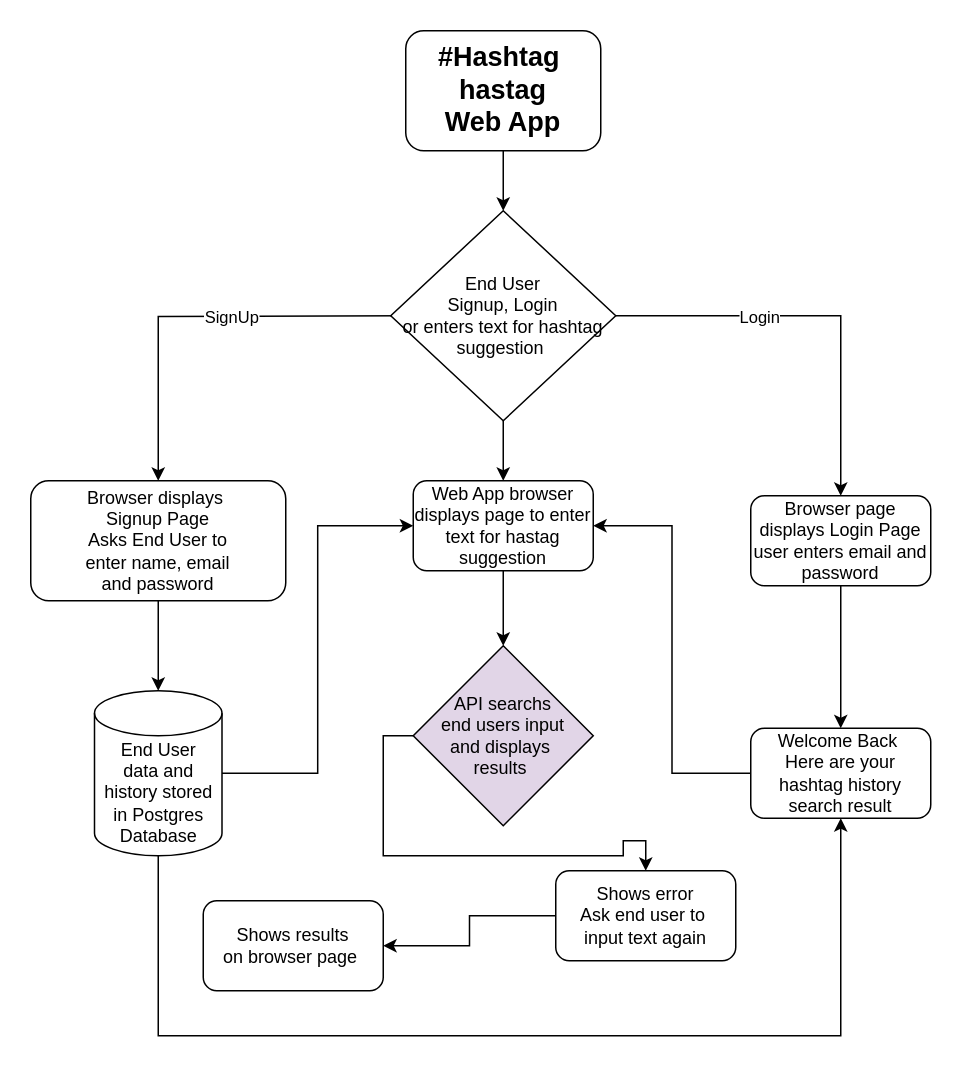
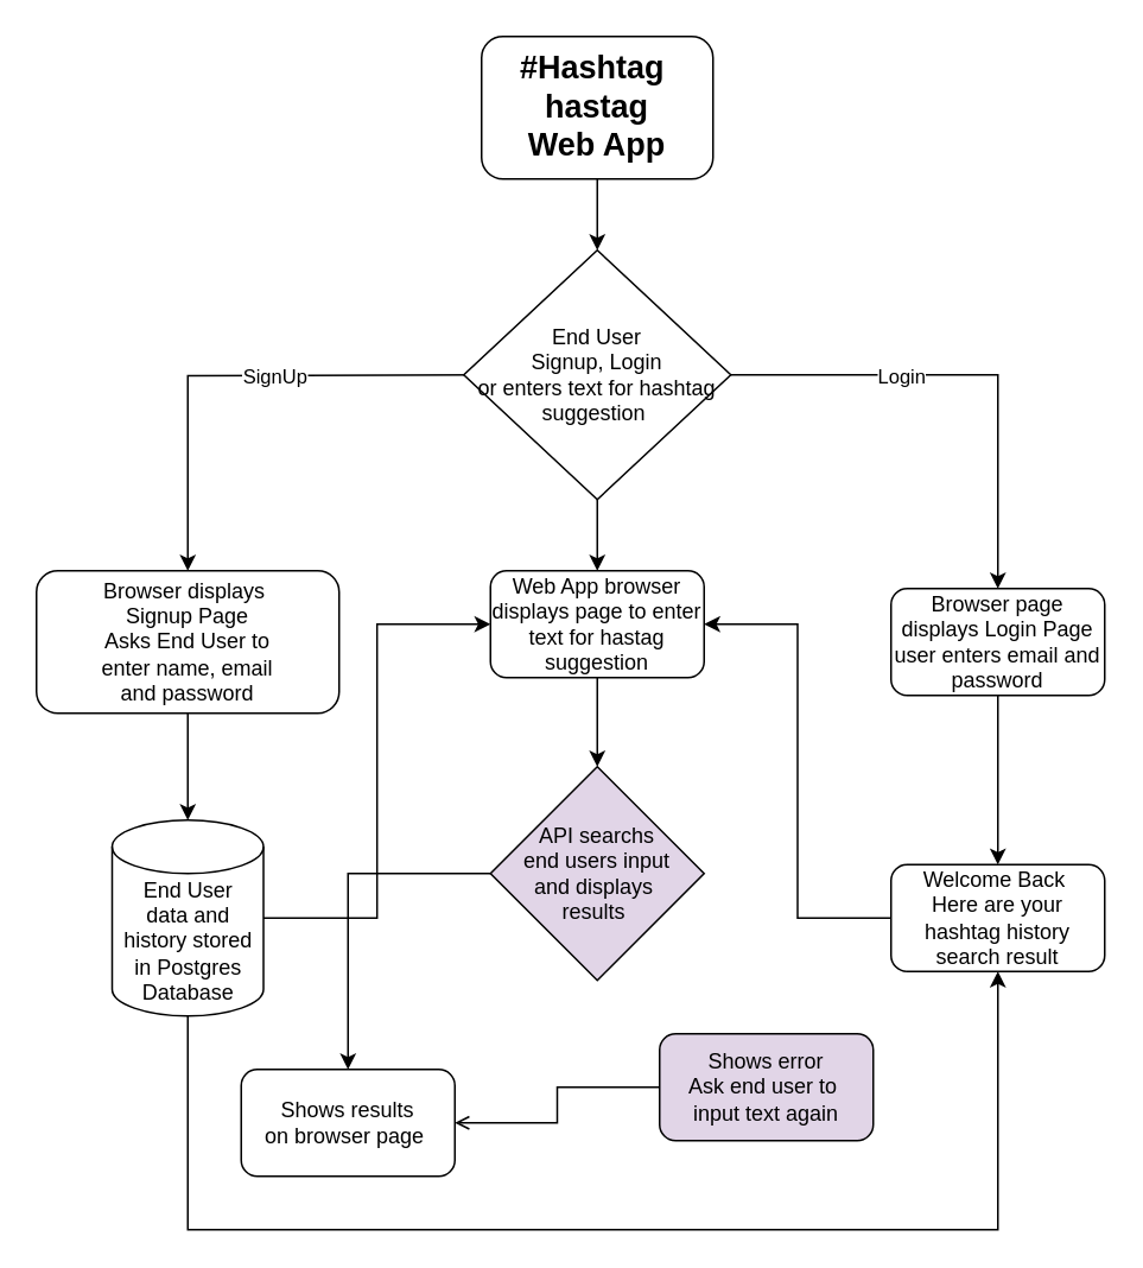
  <mxCell id="0" />
  <mxCell id="1" parent="0" />
  <mxCell id="2" style="edgeStyle=orthogonalEdgeStyle;rounded=0;orthogonalLoop=1;jettySize=auto;html=1;exitX=0.5;exitY=1;exitDx=0;exitDy=0;" parent="1" source="3" target="9" edge="1"><mxGeometry relative="1" as="geometry" /></mxCell>
  <mxCell id="3" value="&lt;h2&gt;#Hashtag&amp;nbsp; hastag&lt;br&gt;Web App&lt;/h2&gt;" style="rounded=1;whiteSpace=wrap;html=1;" parent="1" vertex="1"><mxGeometry x="270" y="20" width="130" height="80" as="geometry" /></mxCell>
  <mxCell id="4" style="edgeStyle=orthogonalEdgeStyle;rounded=0;orthogonalLoop=1;jettySize=auto;html=1;exitX=0;exitY=0.5;exitDx=0;exitDy=0;entryX=0.5;entryY=0;entryDx=0;entryDy=0;" parent="1" target="18" edge="1"><mxGeometry relative="1" as="geometry"><mxPoint x="80" y="280" as="targetPoint" /><mxPoint x="270" y="210" as="sourcePoint" /></mxGeometry></mxCell>
  <mxCell id="5" value="SignUp" style="edgeLabel;html=1;align=center;verticalAlign=middle;resizable=0;points=[];" parent="4" vertex="1" connectable="0"><mxGeometry x="-0.149" relative="1" as="geometry"><mxPoint as="offset" /></mxGeometry></mxCell>
  <mxCell id="6" style="edgeStyle=orthogonalEdgeStyle;rounded=0;orthogonalLoop=1;jettySize=auto;html=1;exitX=1;exitY=0.5;exitDx=0;exitDy=0;" parent="1" source="9" target="20" edge="1"><mxGeometry relative="1" as="geometry" /></mxCell>
  <mxCell id="7" value="Login" style="edgeLabel;html=1;align=center;verticalAlign=middle;resizable=0;points=[];" parent="6" vertex="1" connectable="0"><mxGeometry x="-0.296" relative="1" as="geometry"><mxPoint as="offset" /></mxGeometry></mxCell>
  <mxCell id="8" style="edgeStyle=orthogonalEdgeStyle;rounded=0;orthogonalLoop=1;jettySize=auto;html=1;exitX=0.5;exitY=1;exitDx=0;exitDy=0;" parent="1" source="9" target="16" edge="1"><mxGeometry relative="1" as="geometry" /></mxCell>
  <mxCell id="9" value="End User &lt;br&gt;Signup, Login&lt;br&gt;or enters text for hashtag suggestion&amp;nbsp;" style="rhombus;whiteSpace=wrap;html=1;" parent="1" vertex="1"><mxGeometry x="260" y="140" width="150" height="140" as="geometry" /></mxCell>
- <mxCell id="10" style="edgeStyle=orthogonalEdgeStyle;rounded=0;orthogonalLoop=1;jettySize=auto;html=1;exitX=0;exitY=0.5;exitDx=0;exitDy=0;" parent="1" source="11" target="14" edge="1"><mxGeometry relative="1" as="geometry" /></mxCell>
+ <mxCell id="10" style="edgeStyle=orthogonalEdgeStyle;rounded=0;orthogonalLoop=1;jettySize=auto;html=1;exitX=0;exitY=0.5;exitDx=0;exitDy=0;" parent="1" source="11" target="12" edge="1"><mxGeometry relative="1" as="geometry" /></mxCell>
  <mxCell id="11" value="API searchs&lt;br&gt;end users input&lt;br&gt;and displays&amp;nbsp;&lt;br&gt;results&amp;nbsp;" style="rhombus;whiteSpace=wrap;html=1;fillColor=#e1d5e7;" parent="1" vertex="1"><mxGeometry x="275" y="430" width="120" height="120" as="geometry" /></mxCell>
  <mxCell id="12" value="Shows results&lt;br&gt;on browser page&amp;nbsp;" style="rounded=1;whiteSpace=wrap;html=1;" parent="1" vertex="1"><mxGeometry x="135" y="600" width="120" height="60" as="geometry" /></mxCell>
- <mxCell id="13" style="edgeStyle=orthogonalEdgeStyle;rounded=0;orthogonalLoop=1;jettySize=auto;html=1;exitX=0;exitY=0.5;exitDx=0;exitDy=0;" parent="1" source="14" target="12" edge="1"><mxGeometry relative="1" as="geometry"><mxPoint x="265" y="700" as="targetPoint" /></mxGeometry></mxCell>
- <mxCell id="14" value="Shows error&lt;br&gt;Ask end user to&amp;nbsp;&lt;br&gt;input text again" style="rounded=1;whiteSpace=wrap;html=1;" parent="1" vertex="1"><mxGeometry x="370" y="580" width="120" height="60" as="geometry" /></mxCell>
+ <mxCell id="13" style="edgeStyle=orthogonalEdgeStyle;rounded=0;orthogonalLoop=1;jettySize=auto;html=1;exitX=0;exitY=0.5;exitDx=0;exitDy=0;endArrow=open;" parent="1" source="14" target="12" edge="1"><mxGeometry relative="1" as="geometry"><mxPoint x="265" y="700" as="targetPoint" /></mxGeometry></mxCell>
+ <mxCell id="14" value="Shows error&lt;br&gt;Ask end user to&amp;nbsp;&lt;br&gt;input text again" style="rounded=1;whiteSpace=wrap;html=1;fillColor=#e1d5e7;" parent="1" vertex="1"><mxGeometry x="370" y="580" width="120" height="60" as="geometry" /></mxCell>
  <mxCell id="15" style="edgeStyle=orthogonalEdgeStyle;rounded=0;orthogonalLoop=1;jettySize=auto;html=1;exitX=0.5;exitY=1;exitDx=0;exitDy=0;entryX=0.5;entryY=0;entryDx=0;entryDy=0;" parent="1" source="16" target="11" edge="1"><mxGeometry relative="1" as="geometry" /></mxCell>
  <mxCell id="16" value="Web App browser displays page to enter text for hastag suggestion" style="rounded=1;whiteSpace=wrap;html=1;" parent="1" vertex="1"><mxGeometry x="275" y="320" width="120" height="60" as="geometry" /></mxCell>
  <mxCell id="17" style="edgeStyle=orthogonalEdgeStyle;rounded=0;orthogonalLoop=1;jettySize=auto;html=1;exitX=0.5;exitY=1;exitDx=0;exitDy=0;entryX=0.5;entryY=0;entryDx=0;entryDy=0;entryPerimeter=0;" parent="1" source="18" target="25" edge="1"><mxGeometry relative="1" as="geometry" /></mxCell>
  <mxCell id="18" value="Browser displays&amp;nbsp;&lt;br&gt;Signup Page&lt;br&gt;&amp;nbsp;Asks End User to&amp;nbsp;&lt;br&gt;enter name, email&lt;br&gt;and password" style="rounded=1;whiteSpace=wrap;html=1;" parent="1" vertex="1"><mxGeometry x="20" y="320" width="170" height="80" as="geometry" /></mxCell>
  <mxCell id="19" style="edgeStyle=orthogonalEdgeStyle;rounded=0;orthogonalLoop=1;jettySize=auto;html=1;exitX=0.5;exitY=1;exitDx=0;exitDy=0;entryX=0.5;entryY=0;entryDx=0;entryDy=0;" parent="1" source="20" target="22" edge="1"><mxGeometry relative="1" as="geometry" /></mxCell>
  <mxCell id="20" value="Browser page displays Login Page user enters email and password" style="rounded=1;whiteSpace=wrap;html=1;" parent="1" vertex="1"><mxGeometry x="500" y="330" width="120" height="60" as="geometry" /></mxCell>
  <mxCell id="21" style="edgeStyle=orthogonalEdgeStyle;rounded=0;orthogonalLoop=1;jettySize=auto;html=1;exitX=0;exitY=0.5;exitDx=0;exitDy=0;entryX=1;entryY=0.5;entryDx=0;entryDy=0;" parent="1" source="22" target="16" edge="1"><mxGeometry relative="1" as="geometry" /></mxCell>
  <mxCell id="22" value="Welcome Back&amp;nbsp;&lt;br&gt;Here are your hashtag history search result" style="rounded=1;whiteSpace=wrap;html=1;" parent="1" vertex="1"><mxGeometry x="500" y="485" width="120" height="60" as="geometry" /></mxCell>
  <mxCell id="23" style="edgeStyle=orthogonalEdgeStyle;rounded=0;orthogonalLoop=1;jettySize=auto;html=1;exitX=1;exitY=0.5;exitDx=0;exitDy=0;exitPerimeter=0;entryX=0;entryY=0.5;entryDx=0;entryDy=0;" parent="1" source="25" target="16" edge="1"><mxGeometry relative="1" as="geometry" /></mxCell>
  <mxCell id="24" style="edgeStyle=orthogonalEdgeStyle;rounded=0;orthogonalLoop=1;jettySize=auto;html=1;exitX=0.5;exitY=1;exitDx=0;exitDy=0;exitPerimeter=0;entryX=0.5;entryY=1;entryDx=0;entryDy=0;" parent="1" source="25" target="22" edge="1"><mxGeometry relative="1" as="geometry"><Array as="points"><mxPoint x="105" y="690" /><mxPoint x="560" y="690" /></Array></mxGeometry></mxCell>
  <mxCell id="25" value="End User &lt;br&gt;data and history&amp;nbsp;stored in Postgres Database" style="shape=cylinder3;whiteSpace=wrap;html=1;boundedLbl=1;backgroundOutline=1;size=15;" parent="1" vertex="1"><mxGeometry x="62.5" y="460" width="85" height="110" as="geometry" /></mxCell>
